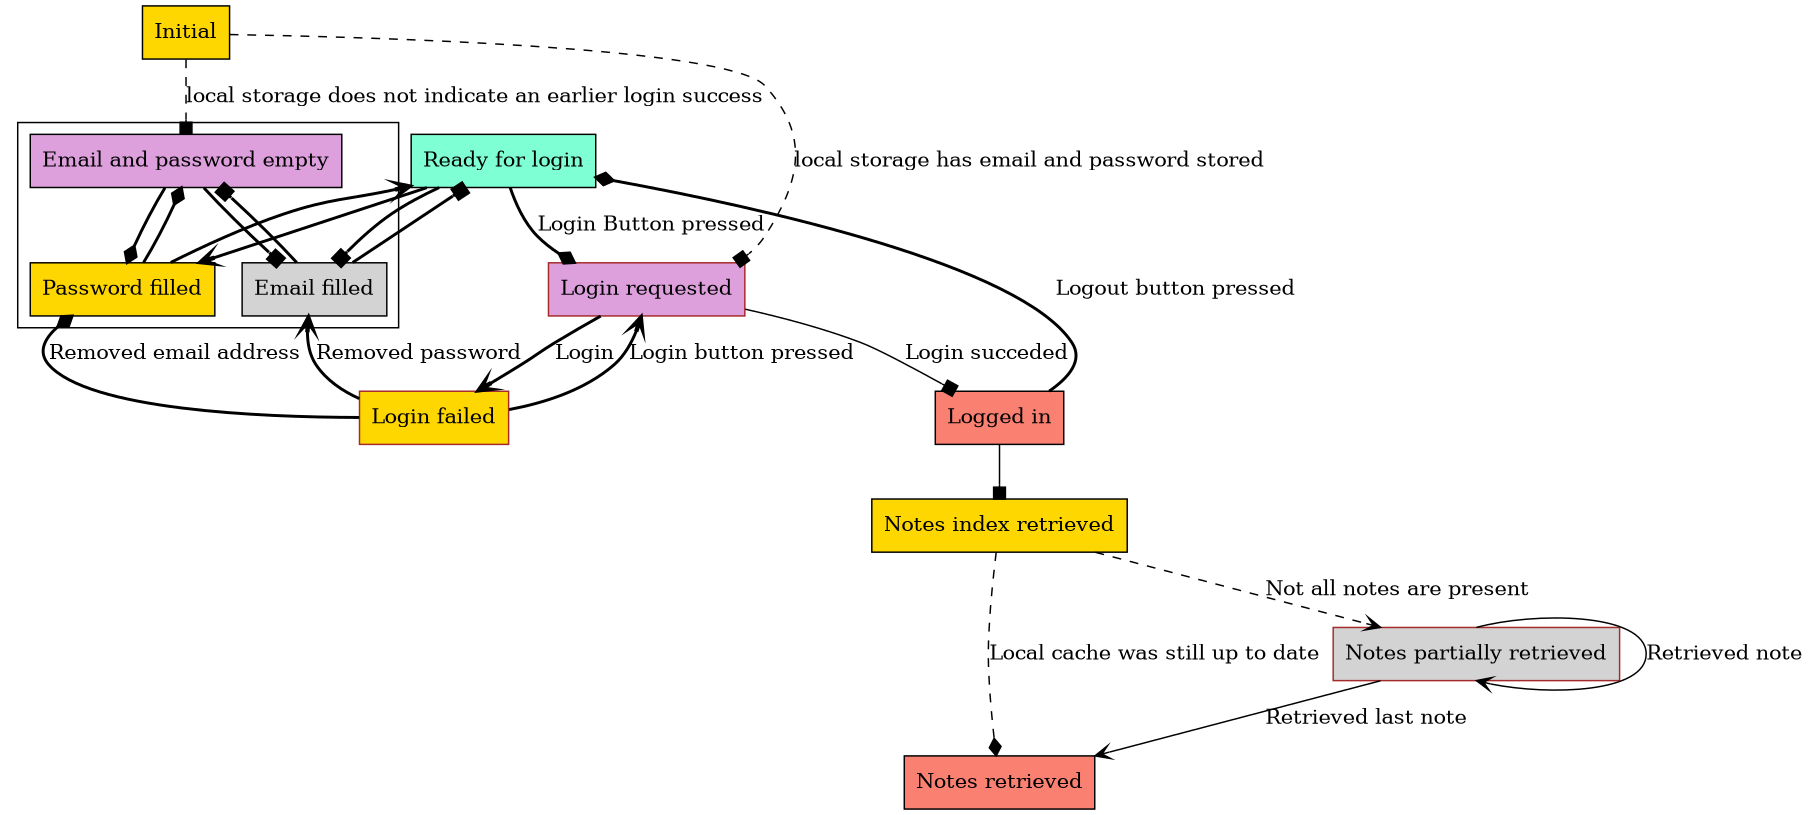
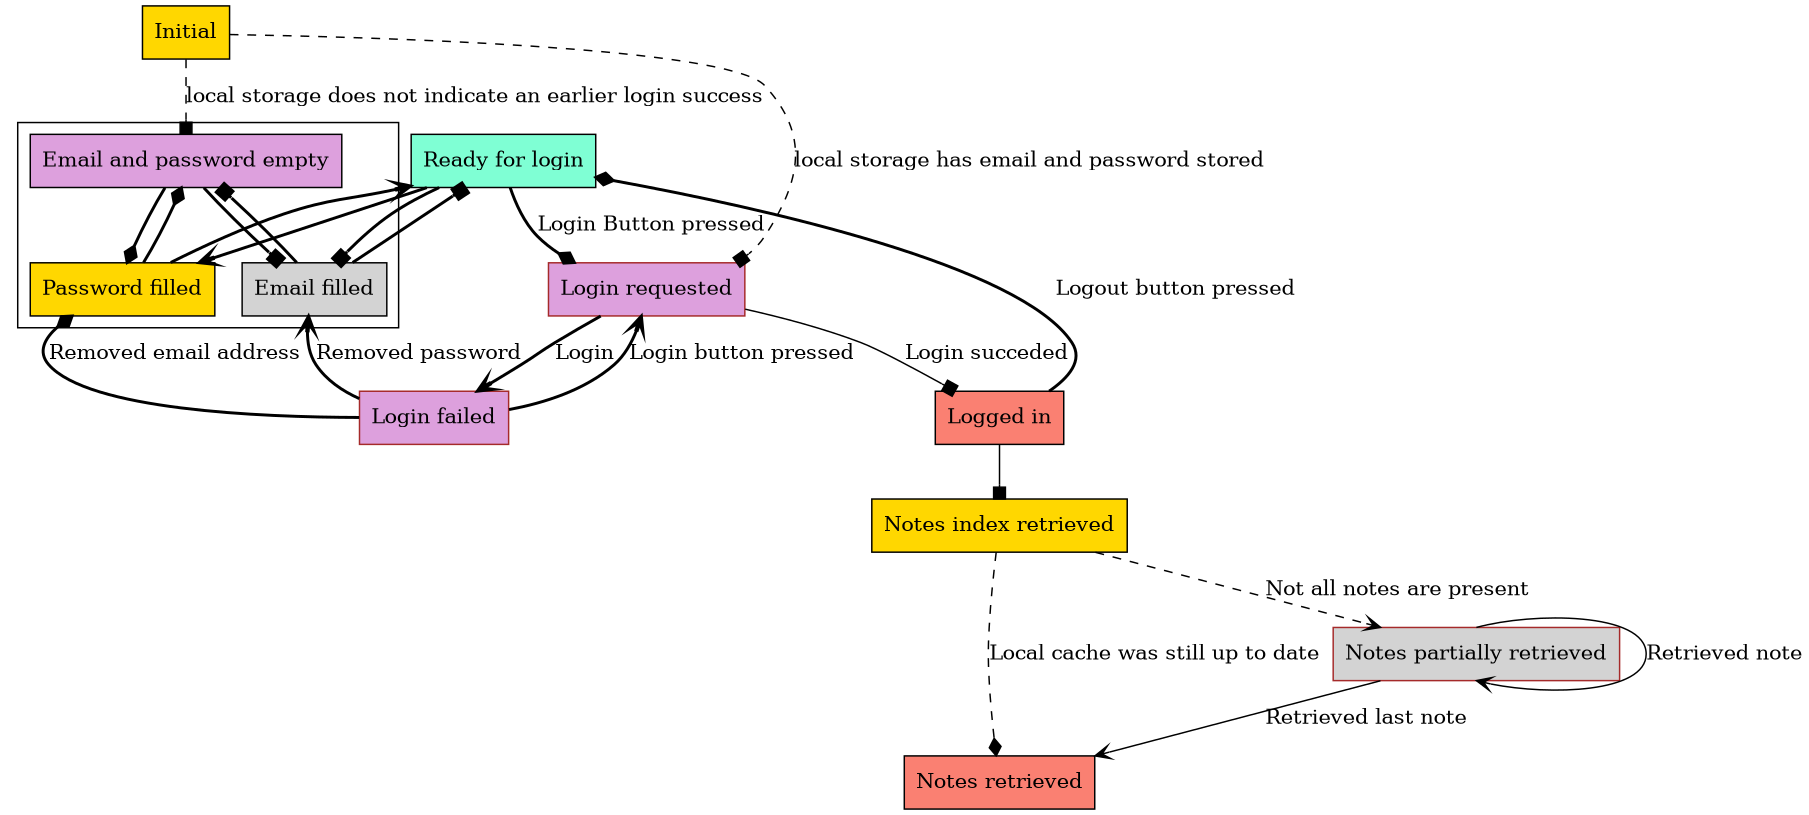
  digraph {
    node [color=black fillcolor=plum shape=box style=filled]
    edge [arrowhead=box style=bold]
    n1 [label="Email and password empty"]
    n2 [fillcolor=lightgrey label="Email filled"]
    n3 [fillcolor=gold label="Password filled"]
    n4 [fillcolor=aquamarine label="Ready for login"]
    Initial [fillcolor=gold]
    n6 [color=brown label="Login requested"]
-   n7 [color=brown fillcolor=gold label="Login failed"]
+   n7 [color=brown label="Login failed"]
    n8 [fillcolor=salmon label="Logged in"]
    n9 [fillcolor=gold label="Notes index retrieved"]
    n10 [color=brown fillcolor=lightgrey label="Notes partially retrieved"]
    n11 [fillcolor=salmon label="Notes retrieved"]
    subgraph cluster_1 {
      n1
      n2
      n3
    }
    n1 -> n2
    n1 -> n3 [arrowhead=diamond]
    n2 -> n1
    n2 -> n4
    n3 -> n1 [arrowhead=diamond]
    n3 -> n4 [arrowhead=vee]
    n4 -> n2
    n4 -> n3 [arrowhead=vee]
    n4 -> n6 [arrowhead=diamond label="Login Button pressed"]
    Initial -> n1 [label="local storage does not indicate an earlier login success" style=dashed weight=1000]
    Initial -> n6 [label="local storage has email and password stored" style=dashed]
    n6 -> n7 [arrowhead=vee label=Login]
    n6 -> n8 [label="Login succeded" style=normal]
    n7 -> n2 [arrowhead=vee label="Removed password"]
    n7 -> n3 [arrowhead=diamond label="Removed email address"]
    n7 -> n6 [arrowhead=vee label="Login button pressed"]
    n8 -> n4 [arrowhead=diamond label="Logout button pressed"]
    n8 -> n9 [style=normal]
    n9 -> n10 [arrowhead=vee label="Not all notes are present" style=dashed]
    n9 -> n11 [arrowhead=diamond label="Local cache was still up to date" style=dashed]
    n10 -> n10 [arrowhead=vee headport=s label="Retrieved note" style=normal tailport=n]
    n10 -> n11 [arrowhead=vee label="Retrieved last note" style=normal]
  }
